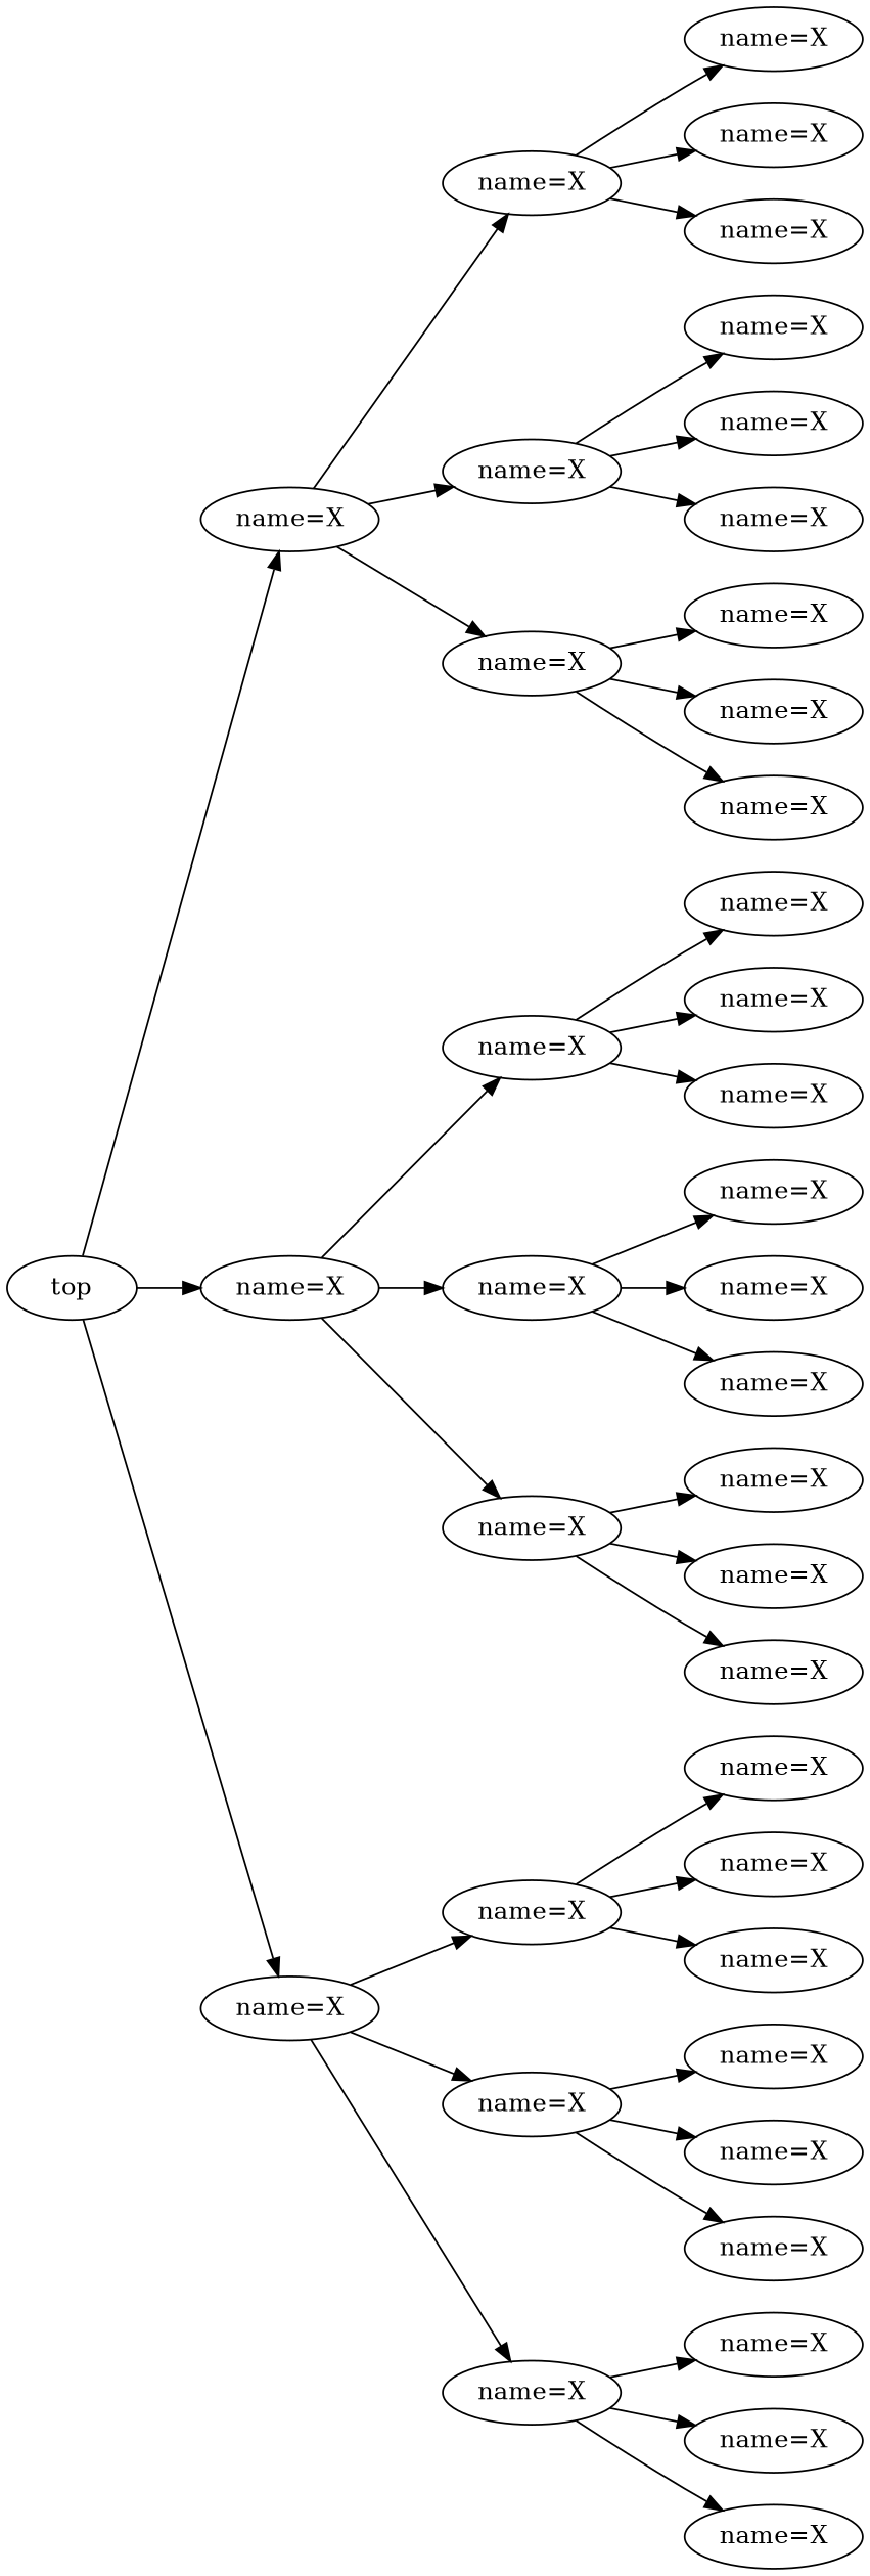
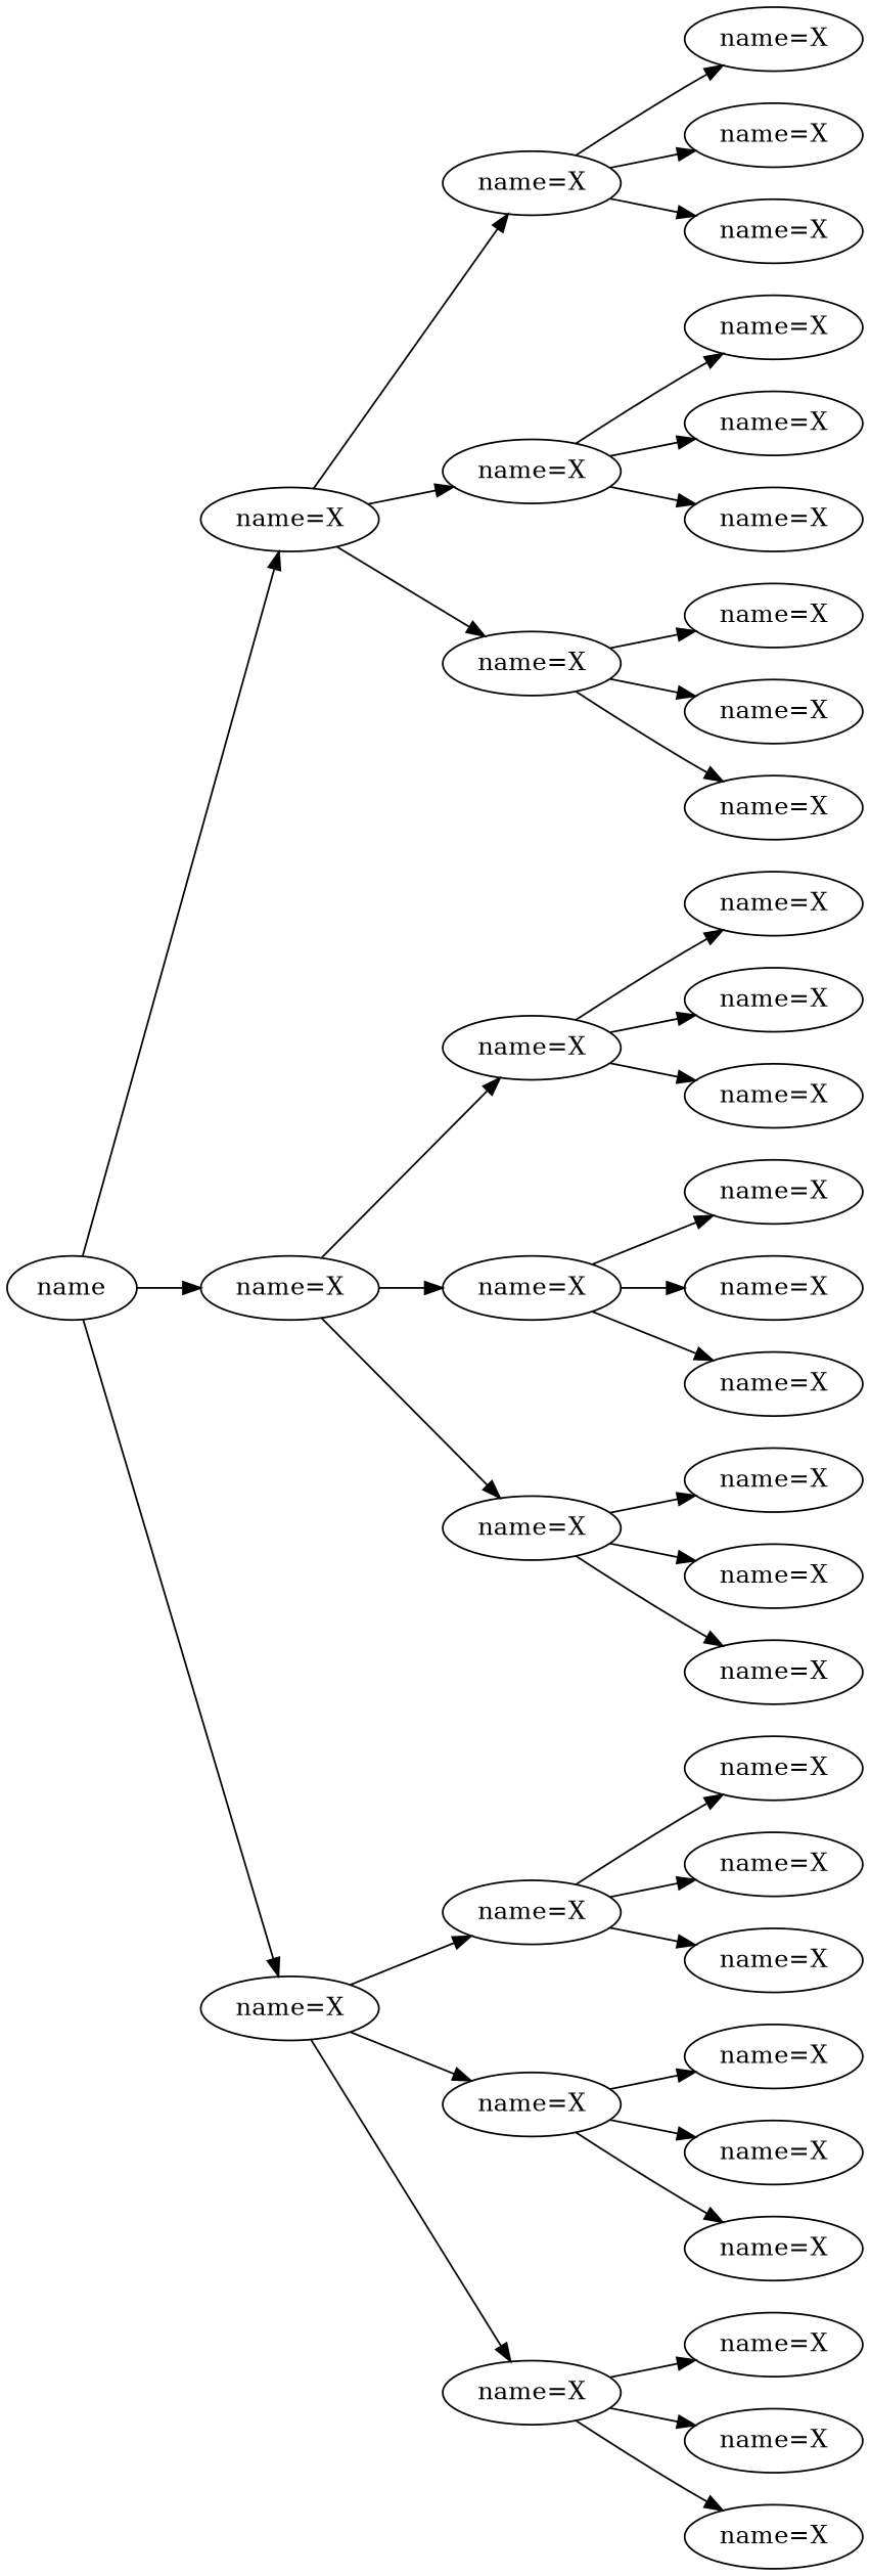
  digraph {
    rankdir=LR
-   n1 [label=top]
+   n1 [label=name]
    n2 [label="name=X"]
    n3 [label="name=X"]
    n4 [label="name=X"]
    n5 [label="name=X"]
    n6 [label="name=X"]
    n7 [label="name=X"]
    n8 [label="name=X"]
    n9 [label="name=X"]
    n10 [label="name=X"]
    n11 [label="name=X"]
    n12 [label="name=X"]
    n13 [label="name=X"]
    n14 [label="name=X"]
    n15 [label="name=X"]
    n16 [label="name=X"]
    n17 [label="name=X"]
    n18 [label="name=X"]
    n19 [label="name=X"]
    n20 [label="name=X"]
    n21 [label="name=X"]
    n22 [label="name=X"]
    n23 [label="name=X"]
    n24 [label="name=X"]
    n25 [label="name=X"]
    n26 [label="name=X"]
    n27 [label="name=X"]
    n28 [label="name=X"]
    n29 [label="name=X"]
    n30 [label="name=X"]
    n31 [label="name=X"]
    n32 [label="name=X"]
    n33 [label="name=X"]
    n34 [label="name=X"]
    n35 [label="name=X"]
    n36 [label="name=X"]
    n37 [label="name=X"]
    n38 [label="name=X"]
    n39 [label="name=X"]
    n40 [label="name=X"]
    n1 -> n2
    n1 -> n3
    n1 -> n4
    n2 -> n5
    n2 -> n6
    n2 -> n7
    n3 -> n8
    n3 -> n9
    n3 -> n10
    n4 -> n11
    n4 -> n12
    n4 -> n13
    n5 -> n14
    n5 -> n15
    n5 -> n16
    n6 -> n17
    n6 -> n18
    n6 -> n19
    n7 -> n20
    n7 -> n21
    n7 -> n22
    n8 -> n23
    n8 -> n24
    n8 -> n25
    n9 -> n26
    n9 -> n27
    n9 -> n28
    n10 -> n29
    n10 -> n30
    n10 -> n31
    n11 -> n32
    n11 -> n33
    n11 -> n34
    n12 -> n35
    n12 -> n36
    n12 -> n37
    n13 -> n38
    n13 -> n39
    n13 -> n40
  }
